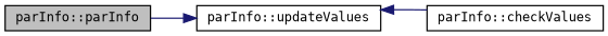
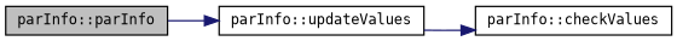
  digraph {
    fontname="DejaVu Sans Mono"
    rankdir=LR
    node [color=black fillcolor=white fontname="DejaVu Sans Mono" fontsize=10 shape=record style=filled]
    edge [color=midnightblue fontname="DejaVu Sans Mono" fontsize=10 labelfontname=Helvetica labelfontsize=10 style=solid]
    n1 [fillcolor=grey75 fontcolor=black height=0.2 label="parInfo::parInfo" width=0.4]
    n2 [height=0.2 label="parInfo::updateValues" width=0.4]
    n3 [height=0.2 label="parInfo::checkValues" width=0.4]
    n1 -> n2
-   n3 -> n2
+   n2 -> n3
  }
